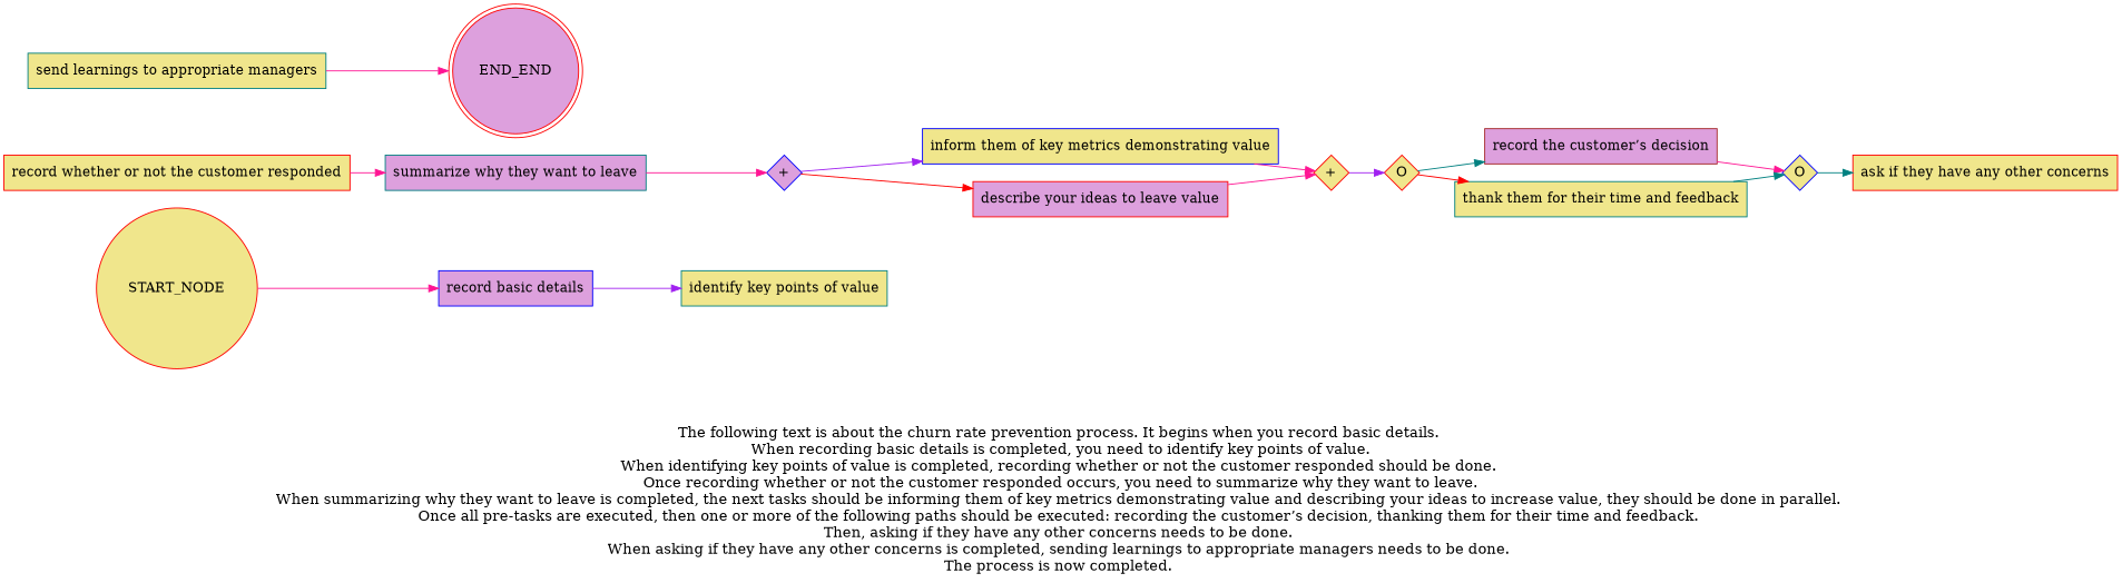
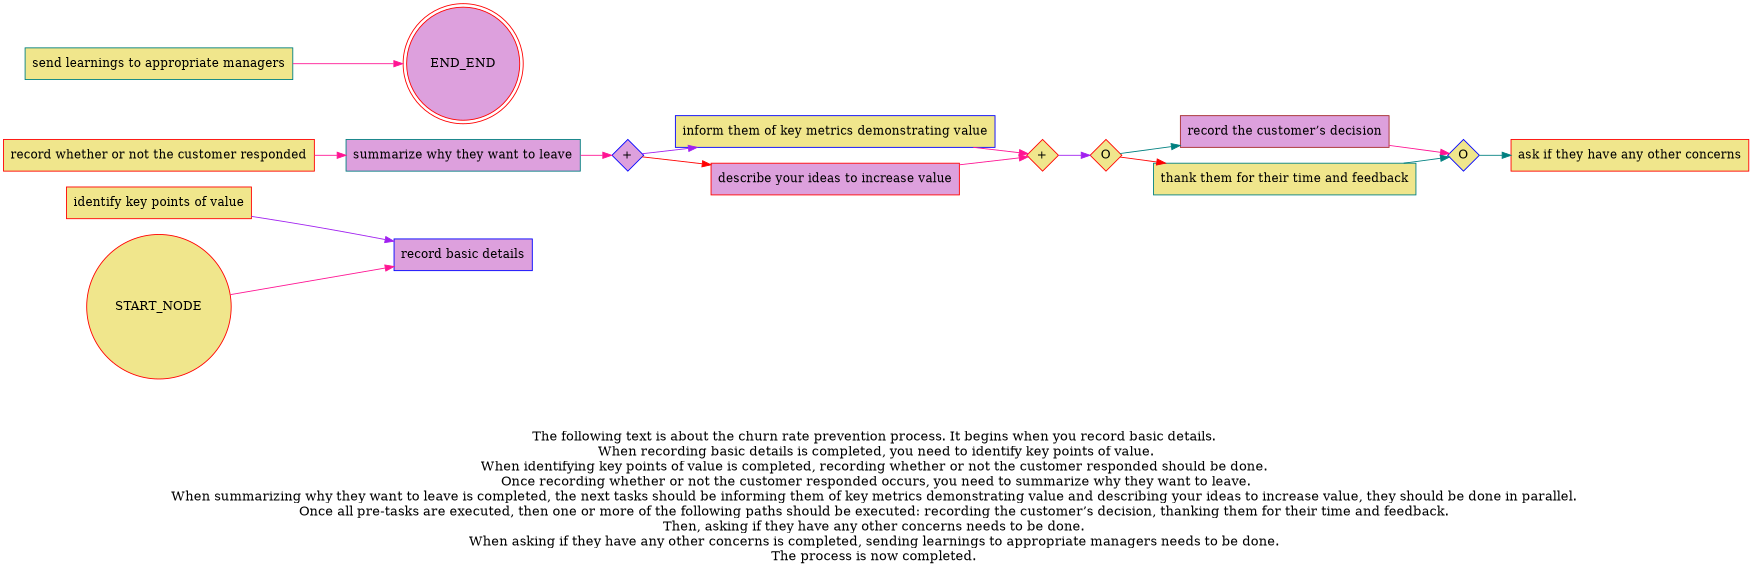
  digraph {
    fontsize=15
    label="\n\n\nThe following text is about the churn rate prevention process. It begins when you record basic details. \nWhen recording basic details is completed, you need to identify key points of value.\nWhen identifying key points of value is completed, recording whether or not the customer responded should be done. \nOnce recording whether or not the customer responded occurs, you need to summarize why they want to leave.\nWhen summarizing why they want to leave is completed, the next tasks should be informing them of key metrics demonstrating value and describing your ideas to increase value, they should be done in parallel. \nOnce all pre-tasks are executed, then one or more of the following paths should be executed: recording the customer’s decision, thanking them for their time and feedback. \nThen, asking if they have any other concerns needs to be done. \nWhen asking if they have any other concerns is completed, sending learnings to appropriate managers needs to be done. \nThe process is now completed. \n"
    rankdir=LR
    node [color=red fillcolor=khaki shape=box style=filled]
    edge [color=deeppink]
    "record basic details" [color=blue fillcolor=plum]
-   "identify key points of value" [color=teal]
+   "identify key points of value"
    "record whether or not the customer responded"
    "summarize why they want to leave" [color=teal fillcolor=plum]
    n5 [color=blue fillcolor=plum fixedsize=true label="+" shape=diamond width=0.5]
    "inform them of key metrics demonstrating value" [color=blue]
-   "describe your ideas to increase value" [fillcolor=plum label="describe your ideas to leave value"]
+   "describe your ideas to increase value" [fillcolor=plum]
    n8 [fixedsize=true label="+" shape=diamond width=0.5]
    n9 [fixedsize=true label=O shape=diamond width=0.5]
    "record the customer’s decision" [color=brown fillcolor=plum]
    "thank them for their time and feedback" [color=teal]
    n12 [color=blue fixedsize=true label=O shape=diamond width=0.5]
    "ask if they have any other concerns"
    "send learnings to appropriate managers" [color=teal]
    n15 [fillcolor=plum label=END_END shape=doublecircle width=0.2]
    START_NODE [shape=circle width=0.3]
    subgraph sub_1 {
      "record basic details"
      "identify key points of value"
      "record whether or not the customer responded"
      "summarize why they want to leave"
      n5
      "inform them of key metrics demonstrating value"
      "describe your ideas to increase value"
      n8
      n9
      "record the customer’s decision"
      "thank them for their time and feedback"
      n12
      "ask if they have any other concerns"
      "send learnings to appropriate managers"
    }
-   "record basic details" -> "identify key points of value" [color=purple]
+   "identify key points of value" -> "record basic details" [color=purple]
    "record whether or not the customer responded" -> "summarize why they want to leave"
    "summarize why they want to leave" -> n5
    n5 -> "inform them of key metrics demonstrating value" [color=purple]
    n5 -> "describe your ideas to increase value" [color=red]
    "inform them of key metrics demonstrating value" -> n8
    "describe your ideas to increase value" -> n8
    n8 -> n9 [color=purple]
    n9 -> "record the customer’s decision" [color=teal]
    n9 -> "thank them for their time and feedback" [color=red]
    "record the customer’s decision" -> n12
    "thank them for their time and feedback" -> n12 [color=teal]
    n12 -> "ask if they have any other concerns" [color=teal]
    "send learnings to appropriate managers" -> n15
    START_NODE -> "record basic details"
  }
